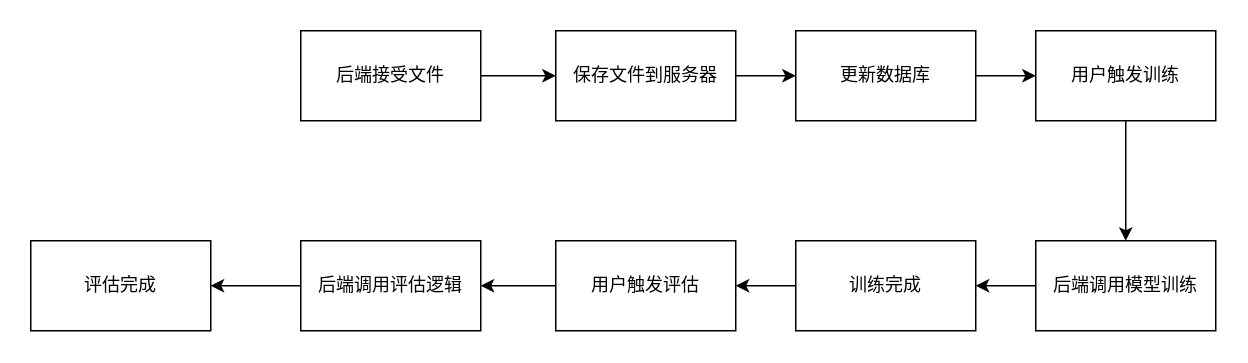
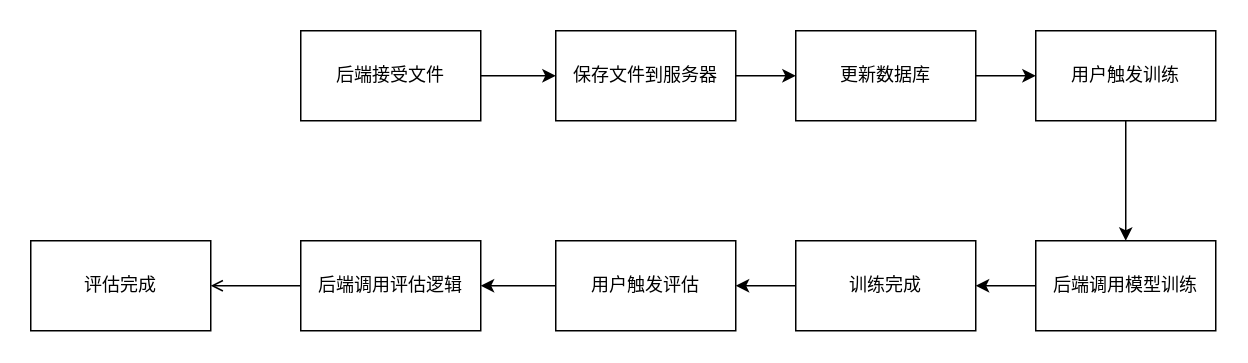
  <mxCell id="0" />
  <mxCell id="1" parent="0" />
  <mxCell id="2" style="edgeStyle=orthogonalEdgeStyle;rounded=0;orthogonalLoop=1;jettySize=auto;html=1;exitX=1;exitY=0.5;exitDx=0;exitDy=0;entryX=0;entryY=0.5;entryDx=0;entryDy=0;" edge="1" parent="1" source="3" target="5"><mxGeometry relative="1" as="geometry" /></mxCell>
  <mxCell id="3" value="后端接受文件" style="rounded=0;whiteSpace=wrap;html=1;" vertex="1" parent="1"><mxGeometry x="200" y="20" width="120" height="60" as="geometry" /></mxCell>
  <mxCell id="4" style="edgeStyle=orthogonalEdgeStyle;rounded=0;orthogonalLoop=1;jettySize=auto;html=1;exitX=1;exitY=0.5;exitDx=0;exitDy=0;entryX=0;entryY=0.5;entryDx=0;entryDy=0;" edge="1" parent="1" source="5" target="7"><mxGeometry relative="1" as="geometry" /></mxCell>
  <mxCell id="5" value="保存文件到服务器" style="rounded=0;whiteSpace=wrap;html=1;" vertex="1" parent="1"><mxGeometry x="370" y="20" width="120" height="60" as="geometry" /></mxCell>
  <mxCell id="6" style="edgeStyle=orthogonalEdgeStyle;rounded=0;orthogonalLoop=1;jettySize=auto;html=1;exitX=1;exitY=0.5;exitDx=0;exitDy=0;entryX=0;entryY=0.5;entryDx=0;entryDy=0;" edge="1" parent="1" source="7" target="9"><mxGeometry relative="1" as="geometry" /></mxCell>
  <mxCell id="7" value="更新数据库" style="rounded=0;whiteSpace=wrap;html=1;" vertex="1" parent="1"><mxGeometry x="530" y="20" width="120" height="60" as="geometry" /></mxCell>
  <mxCell id="8" value="" style="edgeStyle=orthogonalEdgeStyle;rounded=0;orthogonalLoop=1;jettySize=auto;html=1;" edge="1" parent="1" source="9" target="15"><mxGeometry relative="1" as="geometry" /></mxCell>
  <mxCell id="9" value="用户触发训练&lt;span style=&quot;color: rgba(0, 0, 0, 0); font-family: monospace; font-size: 0px; text-align: start; text-wrap-mode: nowrap;&quot;&gt;%3CmxGraphModel%3E%3Croot%3E%3CmxCell%20id%3D%220%22%2F%3E%3CmxCell%20id%3D%221%22%20parent%3D%220%22%2F%3E%3CmxCell%20id%3D%222%22%20value%3D%22%E4%BF%9D%E5%AD%98%E6%96%87%E4%BB%B6%E5%88%B0%E6%9C%8D%E5%8A%A1%E5%99%A8%22%20style%3D%22rounded%3D0%3BwhiteSpace%3Dwrap%3Bhtml%3D1%3B%22%20vertex%3D%221%22%20parent%3D%221%22%3E%3CmxGeometry%20x%3D%22280%22%20y%3D%22160%22%20width%3D%22120%22%20height%3D%2260%22%20as%3D%22geometry%22%2F%3E%3C%2FmxCell%3E%3C%2Froot%3E%3C%2FmxGraphModel%3E&lt;/span&gt;&lt;span style=&quot;color: rgba(0, 0, 0, 0); font-family: monospace; font-size: 0px; text-align: start; text-wrap-mode: nowrap;&quot;&gt;%3CmxGraphModel%3E%3Croot%3E%3CmxCell%20id%3D%220%22%2F%3E%3CmxCell%20id%3D%221%22%20parent%3D%220%22%2F%3E%3CmxCell%20id%3D%222%22%20value%3D%22%E4%BF%9D%E5%AD%98%E6%96%87%E4%BB%B6%E5%88%B0%E6%9C%8D%E5%8A%A1%E5%99%A8%22%20style%3D%22rounded%3D0%3BwhiteSpace%3Dwrap%3Bhtml%3D1%3B%22%20vertex%3D%221%22%20parent%3D%221%22%3E%3CmxGeometry%20x%3D%22280%22%20y%3D%22160%22%20width%3D%22120%22%20height%3D%2260%22%20as%3D%22geometry%22%2F%3E%3C%2FmxCell%3E%3C%2Froot%3E%3C%2FmxGraphModel%3E&lt;/span&gt;" style="rounded=0;whiteSpace=wrap;html=1;" vertex="1" parent="1"><mxGeometry x="690" y="20" width="120" height="60" as="geometry" /></mxCell>
  <mxCell id="10" value="" style="edgeStyle=orthogonalEdgeStyle;rounded=0;orthogonalLoop=1;jettySize=auto;html=1;" edge="1" parent="1" source="11" target="17"><mxGeometry relative="1" as="geometry" /></mxCell>
  <mxCell id="11" value="用户触发评估" style="rounded=0;whiteSpace=wrap;html=1;" vertex="1" parent="1"><mxGeometry x="370" y="160" width="120" height="60" as="geometry" /></mxCell>
  <mxCell id="12" value="" style="edgeStyle=orthogonalEdgeStyle;rounded=0;orthogonalLoop=1;jettySize=auto;html=1;" edge="1" parent="1" source="13" target="11"><mxGeometry relative="1" as="geometry" /></mxCell>
  <mxCell id="13" value="训练完成" style="rounded=0;whiteSpace=wrap;html=1;" vertex="1" parent="1"><mxGeometry x="530" y="160" width="120" height="60" as="geometry" /></mxCell>
  <mxCell id="14" value="" style="edgeStyle=orthogonalEdgeStyle;rounded=0;orthogonalLoop=1;jettySize=auto;html=1;" edge="1" parent="1" source="15" target="13"><mxGeometry relative="1" as="geometry" /></mxCell>
  <mxCell id="15" value="后端调用模型训练" style="rounded=0;whiteSpace=wrap;html=1;" vertex="1" parent="1"><mxGeometry x="690" y="160" width="120" height="60" as="geometry" /></mxCell>
- <mxCell id="16" value="" style="edgeStyle=orthogonalEdgeStyle;rounded=0;orthogonalLoop=1;jettySize=auto;html=1;" edge="1" parent="1" source="17" target="18"><mxGeometry relative="1" as="geometry" /></mxCell>
+ <mxCell id="16" value="" style="edgeStyle=orthogonalEdgeStyle;rounded=0;orthogonalLoop=1;jettySize=auto;html=1;endArrow=open;" edge="1" parent="1" source="17" target="18"><mxGeometry relative="1" as="geometry" /></mxCell>
  <mxCell id="17" value="后端调用评估逻辑" style="rounded=0;whiteSpace=wrap;html=1;" vertex="1" parent="1"><mxGeometry x="200" y="160" width="120" height="60" as="geometry" /></mxCell>
  <mxCell id="18" value="评估完成" style="rounded=0;whiteSpace=wrap;html=1;" vertex="1" parent="1"><mxGeometry x="20" y="160" width="120" height="60" as="geometry" /></mxCell>
